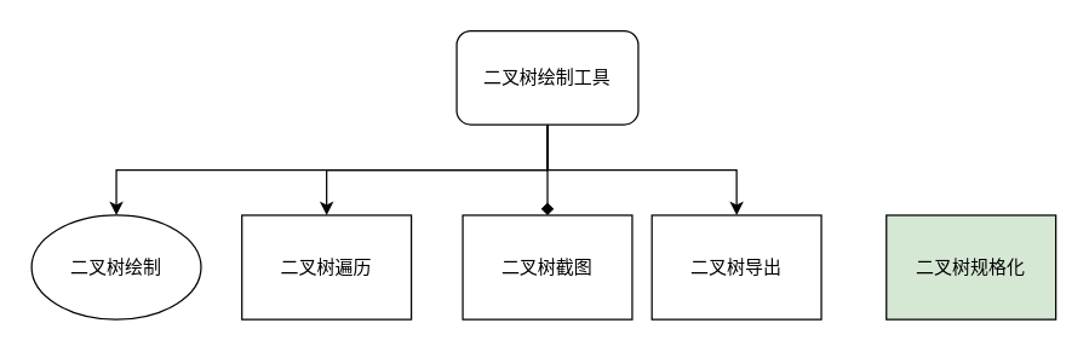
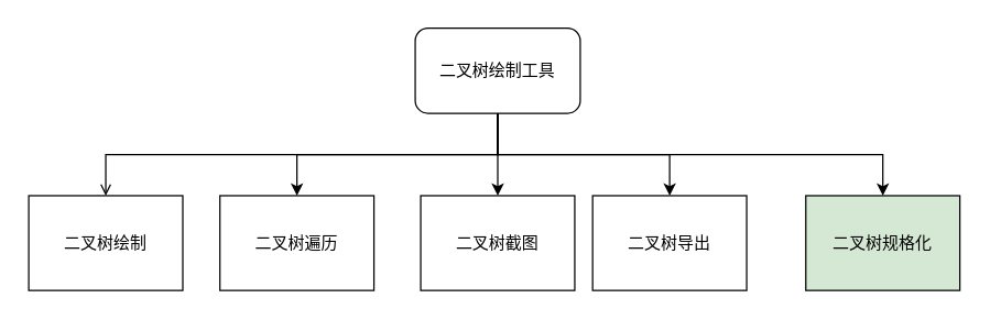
  <mxCell id="0" />
  <mxCell id="1" parent="0" />
- <mxCell id="2" style="edgeStyle=orthogonalEdgeStyle;rounded=0;orthogonalLoop=1;jettySize=auto;html=1;entryX=0.5;entryY=0;entryDx=0;entryDy=0;endArrow=diamond;" edge="1" parent="1" source="7" target="10"><mxGeometry relative="1" as="geometry" /></mxCell>
+ <mxCell id="2" style="edgeStyle=orthogonalEdgeStyle;rounded=0;orthogonalLoop=1;jettySize=auto;html=1;entryX=0.5;entryY=0;entryDx=0;entryDy=0;" edge="1" parent="1" source="7" target="10"><mxGeometry relative="1" as="geometry" /></mxCell>
+ <mxCell id="3" style="edgeStyle=orthogonalEdgeStyle;rounded=0;orthogonalLoop=1;jettySize=auto;html=1;exitX=0.5;exitY=1;exitDx=0;exitDy=0;entryX=0.5;entryY=0;entryDx=0;entryDy=0;" edge="1" parent="1" source="7" target="12"><mxGeometry relative="1" as="geometry" /></mxCell>
  <mxCell id="4" style="edgeStyle=orthogonalEdgeStyle;rounded=0;orthogonalLoop=1;jettySize=auto;html=1;exitX=0.5;exitY=1;exitDx=0;exitDy=0;" edge="1" parent="1" source="7" target="9"><mxGeometry relative="1" as="geometry" /></mxCell>
  <mxCell id="5" style="edgeStyle=orthogonalEdgeStyle;rounded=0;orthogonalLoop=1;jettySize=auto;html=1;exitX=0.5;exitY=1;exitDx=0;exitDy=0;entryX=0.5;entryY=0;entryDx=0;entryDy=0;" edge="1" parent="1" source="7" target="11"><mxGeometry relative="1" as="geometry" /></mxCell>
- <mxCell id="6" style="edgeStyle=orthogonalEdgeStyle;rounded=0;orthogonalLoop=1;jettySize=auto;html=1;exitX=0.5;exitY=1;exitDx=0;exitDy=0;" edge="1" parent="1" source="7" target="8"><mxGeometry relative="1" as="geometry" /></mxCell>
+ <mxCell id="6" style="edgeStyle=orthogonalEdgeStyle;rounded=0;orthogonalLoop=1;jettySize=auto;html=1;exitX=0.5;exitY=1;exitDx=0;exitDy=0;endArrow=open;" edge="1" parent="1" source="7" target="8"><mxGeometry relative="1" as="geometry" /></mxCell>
  <mxCell id="7" value="二叉树绘制工具" style="rounded=1;whiteSpace=wrap;html=1;" vertex="1" parent="1"><mxGeometry x="301" y="20" width="120" height="62" as="geometry" /></mxCell>
- <mxCell id="8" value="二叉树绘制" style="ellipse;whiteSpace=wrap;html=1;" vertex="1" parent="1"><mxGeometry x="20" y="142" width="112" height="69" as="geometry" /></mxCell>
+ <mxCell id="8" value="二叉树绘制" style="rounded=0;whiteSpace=wrap;html=1;" vertex="1" parent="1"><mxGeometry x="20" y="142" width="112" height="69" as="geometry" /></mxCell>
  <mxCell id="9" value="二叉树遍历" style="rounded=0;whiteSpace=wrap;html=1;" vertex="1" parent="1"><mxGeometry x="159" y="142" width="112" height="69" as="geometry" /></mxCell>
  <mxCell id="10" value="二叉树截图" style="rounded=0;whiteSpace=wrap;html=1;" vertex="1" parent="1"><mxGeometry x="305" y="142" width="112" height="69" as="geometry" /></mxCell>
  <mxCell id="11" value="二叉树导出" style="rounded=0;whiteSpace=wrap;html=1;" vertex="1" parent="1"><mxGeometry x="430" y="142" width="112" height="69" as="geometry" /></mxCell>
  <mxCell id="12" value="二叉树规格化" style="rounded=0;whiteSpace=wrap;html=1;fillColor=#d5e8d4;" vertex="1" parent="1"><mxGeometry x="585" y="142" width="112" height="69" as="geometry" /></mxCell>
